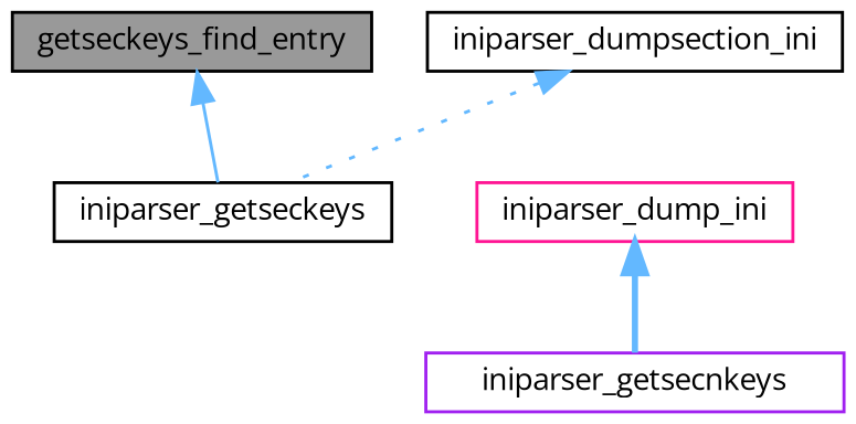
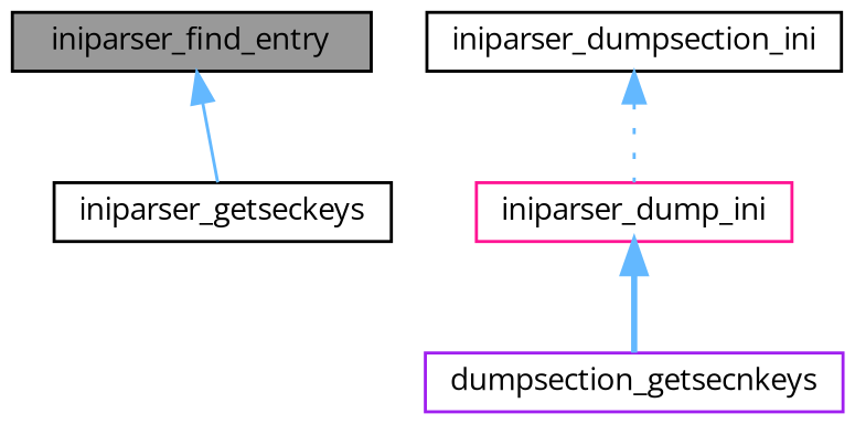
  digraph {
    fontname="Open Sans"
    rankdir=TB
    node [color=black fillcolor=white fontname="Open Sans" fontsize=10 shape=box style=filled]
    edge [color=steelblue1 dir=back fontname="Open Sans" fontsize=10 labelfontname=Helvetica labelfontsize=10]
-   n1 [fillcolor=grey60 fontcolor=black height=0.2 label=getseckeys_find_entry width=0.4]
+   n1 [fillcolor=grey60 fontcolor=black height=0.2 label=iniparser_find_entry width=0.4]
    n2 [height=0.2 label=iniparser_getseckeys width=0.4]
    n3 [height=0.2 label=iniparser_dumpsection_ini width=0.4]
    n4 [color=deeppink height=0.2 label=iniparser_dump_ini width=0.4]
-   n5 [color=purple height=0.2 label=iniparser_getsecnkeys width=0.4]
+   n5 [color=purple height=0.2 label=dumpsection_getsecnkeys width=0.4]
    n1 -> n2 [style=solid]
-   n3 -> n2 [style=dotted]
+   n3 -> n4 [style=dotted]
    n4 -> n5 [style=bold]
  }
